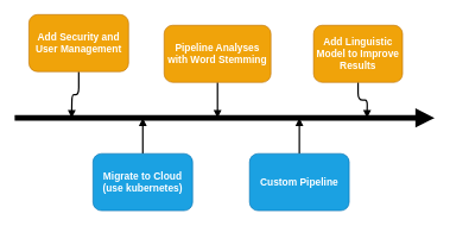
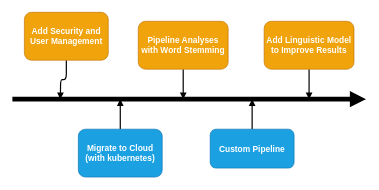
  <mxCell id="0" />
  <mxCell id="1" parent="0" />
  <mxCell id="2" value="" style="endArrow=block;html=1;strokeWidth=8;endFill=1;shadow=0;comic=0;rounded=1;jumpStyle=none;" edge="1" parent="1"><mxGeometry width="50" height="50" relative="1" as="geometry"><mxPoint x="20" y="165" as="sourcePoint" /><mxPoint x="610" y="165" as="targetPoint" /></mxGeometry></mxCell>
  <mxCell id="3" style="edgeStyle=orthogonalEdgeStyle;rounded=1;comic=0;jumpStyle=none;orthogonalLoop=1;jettySize=auto;html=1;exitX=0.5;exitY=1;exitDx=0;exitDy=0;shadow=0;endArrow=block;endFill=1;strokeWidth=2;" edge="1" parent="1" source="4"><mxGeometry relative="1" as="geometry"><mxPoint x="100" y="165" as="targetPoint" /></mxGeometry></mxCell>
  <mxCell id="4" value="Add Security and User Management" style="rounded=1;whiteSpace=wrap;html=1;fillColor=#f0a30a;strokeColor=#BD7000;fontStyle=1;fontSize=14;fontColor=#ffffff;" vertex="1" parent="1"><mxGeometry x="40" y="20" width="140" height="80" as="geometry" /></mxCell>
  <mxCell id="5" style="edgeStyle=orthogonalEdgeStyle;rounded=1;comic=0;jumpStyle=none;orthogonalLoop=1;jettySize=auto;html=1;exitX=0.5;exitY=0;exitDx=0;exitDy=0;shadow=0;endArrow=block;endFill=1;strokeWidth=2;" edge="1" parent="1" source="6"><mxGeometry relative="1" as="geometry"><mxPoint x="200" y="165" as="targetPoint" /></mxGeometry></mxCell>
- <mxCell id="6" value="Migrate to Cloud&lt;br style=&quot;font-size: 14px;&quot;&gt;(use kubernetes)" style="rounded=1;whiteSpace=wrap;html=1;fillColor=#1ba1e2;strokeColor=#006EAF;fontColor=#ffffff;fontStyle=1;fontSize=14;" vertex="1" parent="1"><mxGeometry x="130" y="215" width="140" height="80" as="geometry" /></mxCell>
+ <mxCell id="6" value="Migrate to Cloud&lt;br style=&quot;font-size: 14px;&quot;&gt;(with kubernetes)" style="rounded=1;whiteSpace=wrap;html=1;fillColor=#1ba1e2;strokeColor=#006EAF;fontColor=#ffffff;fontStyle=1;fontSize=14;" vertex="1" parent="1"><mxGeometry x="130" y="215" width="140" height="80" as="geometry" /></mxCell>
  <mxCell id="7" style="edgeStyle=orthogonalEdgeStyle;rounded=1;comic=0;jumpStyle=none;orthogonalLoop=1;jettySize=auto;html=1;exitX=0.5;exitY=1;exitDx=0;exitDy=0;shadow=0;endArrow=block;endFill=1;strokeWidth=2;fontSize=14;" edge="1" parent="1" source="8"><mxGeometry relative="1" as="geometry"><mxPoint x="305" y="165" as="targetPoint" /></mxGeometry></mxCell>
  <mxCell id="8" value="Pipeline Analyses with Word Stemming" style="rounded=1;whiteSpace=wrap;html=1;fillColor=#f0a30a;strokeColor=#BD7000;fontStyle=1;fontSize=14;fontColor=#ffffff;" vertex="1" parent="1"><mxGeometry x="230" y="35" width="150" height="80" as="geometry" /></mxCell>
  <mxCell id="9" style="edgeStyle=orthogonalEdgeStyle;rounded=1;comic=0;jumpStyle=none;orthogonalLoop=1;jettySize=auto;html=1;exitX=0.5;exitY=0;exitDx=0;exitDy=0;shadow=0;endArrow=block;endFill=1;strokeWidth=2;" edge="1" parent="1" source="10"><mxGeometry relative="1" as="geometry"><mxPoint x="420" y="165" as="targetPoint" /></mxGeometry></mxCell>
- <mxCell id="10" value="Custom Pipeline" style="rounded=1;whiteSpace=wrap;html=1;fillColor=#1ba1e2;strokeColor=#006EAF;fontColor=#ffffff;fontStyle=1;fontSize=14;" vertex="1" parent="1"><mxGeometry x="350" y="215" width="140" height="80" as="geometry" /></mxCell>
+ <mxCell id="10" value="Custom Pipeline" style="rounded=1;whiteSpace=wrap;html=1;fillColor=#1ba1e2;strokeColor=#006EAF;fontColor=#ffffff;fontStyle=1;fontSize=14;" vertex="1" parent="1"><mxGeometry x="350" y="215" width="140" height="65" as="geometry" /></mxCell>
  <mxCell id="11" style="edgeStyle=orthogonalEdgeStyle;rounded=1;comic=0;jumpStyle=none;orthogonalLoop=1;jettySize=auto;html=1;exitX=0.5;exitY=1;exitDx=0;exitDy=0;shadow=0;endArrow=block;endFill=1;strokeWidth=2;fontSize=14;" edge="1" parent="1" source="12"><mxGeometry relative="1" as="geometry"><mxPoint x="515" y="165" as="targetPoint" /></mxGeometry></mxCell>
- <mxCell id="12" value="Add Linguistic Model to Improve Results" style="rounded=1;whiteSpace=wrap;html=1;fillColor=#f0a30a;strokeColor=#BD7000;fontStyle=1;fontSize=14;fontColor=#ffffff;" vertex="1" parent="1"><mxGeometry x="440" y="35" width="125" height="80" as="geometry" /></mxCell>
+ <mxCell id="12" value="Add Linguistic Model to Improve Results" style="rounded=1;whiteSpace=wrap;html=1;fillColor=#f0a30a;strokeColor=#BD7000;fontStyle=1;fontSize=14;fontColor=#ffffff;" vertex="1" parent="1"><mxGeometry x="440" y="35" width="150" height="80" as="geometry" /></mxCell>
